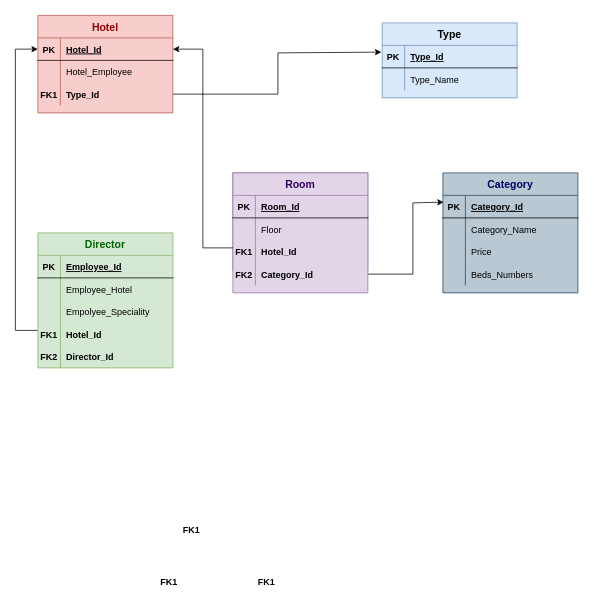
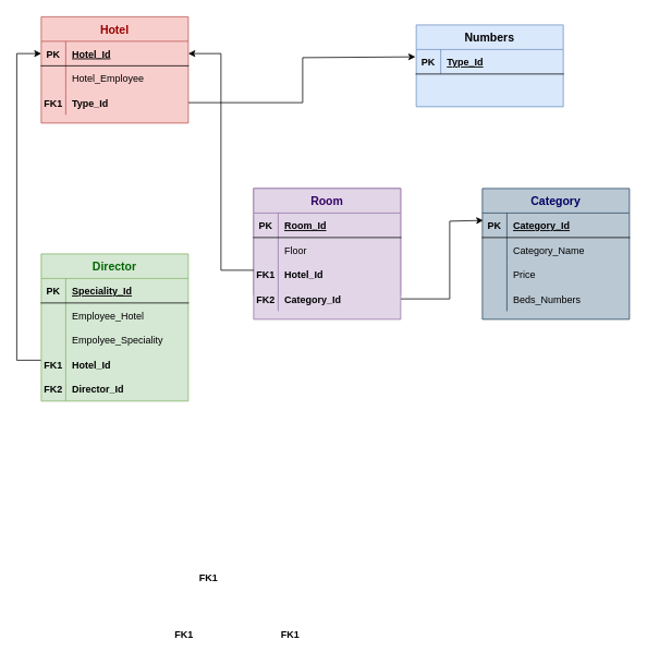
  <mxCell id="0" />
  <mxCell id="1" parent="0" />
  <mxCell id="2" style="edgeStyle=none;rounded=0;orthogonalLoop=1;jettySize=auto;html=1;exitX=1;exitY=0.5;exitDx=0;exitDy=0;" parent="1" edge="1" source="23"><mxGeometry relative="1" as="geometry"><mxPoint x="230" y="70" as="sourcePoint" /><mxPoint x="508" y="69" as="targetPoint" /><Array as="points"><mxPoint x="370" y="125" /><mxPoint x="370" y="70" /></Array></mxGeometry></mxCell>
  <mxCell id="3" style="edgeStyle=none;rounded=0;orthogonalLoop=1;jettySize=auto;html=1;entryX=0;entryY=0.5;entryDx=0;entryDy=0;" parent="1" edge="1" target="17"><mxGeometry relative="1" as="geometry"><mxPoint x="20" y="160" as="targetPoint" /><mxPoint x="50" y="440" as="sourcePoint" /><Array as="points"><mxPoint x="50" y="440" /><mxPoint x="20" y="440" /><mxPoint x="20" y="65" /></Array></mxGeometry></mxCell>
  <mxCell id="4" style="edgeStyle=none;rounded=0;orthogonalLoop=1;jettySize=auto;html=1;exitX=1;exitY=0.5;exitDx=0;exitDy=0;entryX=0.006;entryY=0.3;entryDx=0;entryDy=0;entryPerimeter=0;" edge="1" parent="1" source="38" target="62"><mxGeometry relative="1" as="geometry"><mxPoint x="490" y="280.02" as="sourcePoint" /><mxPoint x="580" y="280" as="targetPoint" /><Array as="points"><mxPoint x="550" y="365" /><mxPoint x="550" y="270" /></Array></mxGeometry></mxCell>
- <mxCell id="5" value="Type" style="shape=table;startSize=30;container=1;collapsible=1;childLayout=tableLayout;fixedRows=1;rowLines=0;fontStyle=1;align=center;resizeLast=1;swimlaneFillColor=#DAE8FC;fillColor=#dae8fc;fontSize=14;strokeColor=#6c8ebf;" vertex="1" parent="1"><mxGeometry x="509.04" y="30" width="180" height="100" as="geometry" /></mxCell>
+ <mxCell id="5" value="Numbers" style="shape=table;startSize=30;container=1;collapsible=1;childLayout=tableLayout;fixedRows=1;rowLines=0;fontStyle=1;align=center;resizeLast=1;swimlaneFillColor=#DAE8FC;fillColor=#dae8fc;fontSize=14;strokeColor=#6c8ebf;" vertex="1" parent="1"><mxGeometry x="509.04" y="30" width="180" height="100" as="geometry" /></mxCell>
  <mxCell id="6" value="" style="shape=partialRectangle;collapsible=0;dropTarget=0;pointerEvents=0;fillColor=none;top=0;left=0;bottom=1;right=0;points=[[0,0.5],[1,0.5]];portConstraint=eastwest;" vertex="1" parent="5"><mxGeometry y="30" width="180" height="30" as="geometry" /></mxCell>
  <mxCell id="7" value="PK" style="shape=partialRectangle;connectable=0;fillColor=none;top=0;left=0;bottom=0;right=0;fontStyle=1;overflow=hidden;" vertex="1" parent="6"><mxGeometry width="30" height="30" as="geometry" /></mxCell>
  <mxCell id="8" value="Type_Id" style="shape=partialRectangle;connectable=0;fillColor=none;top=0;left=0;bottom=0;right=0;align=left;spacingLeft=6;fontStyle=5;overflow=hidden;" vertex="1" parent="6"><mxGeometry x="30" width="150" height="30" as="geometry" /></mxCell>
  <mxCell id="9" value="" style="shape=partialRectangle;collapsible=0;dropTarget=0;pointerEvents=0;fillColor=none;top=0;left=0;bottom=0;right=0;points=[[0,0.5],[1,0.5]];portConstraint=eastwest;" vertex="1" parent="5"><mxGeometry y="60" width="180" height="30" as="geometry" /></mxCell>
  <mxCell id="10" value="" style="shape=partialRectangle;connectable=0;fillColor=none;top=0;left=0;bottom=0;right=0;editable=1;overflow=hidden;" vertex="1" parent="9"><mxGeometry width="30" height="30" as="geometry" /></mxCell>
- <mxCell id="11" value="Type_Name" style="shape=partialRectangle;connectable=0;fillColor=none;top=0;left=0;bottom=0;right=0;align=left;spacingLeft=6;overflow=hidden;" vertex="1" parent="9"><mxGeometry x="30" width="150" height="30" as="geometry" /></mxCell>
  <mxCell id="12" value="FK1" style="shape=partialRectangle;connectable=0;fillColor=none;top=0;left=0;bottom=0;right=0;fontStyle=1;overflow=hidden;" vertex="1" parent="1"><mxGeometry x="240" y="690" width="30" height="30" as="geometry" /></mxCell>
  <mxCell id="13" value="FK1" style="shape=partialRectangle;connectable=0;fillColor=none;top=0;left=0;bottom=0;right=0;fontStyle=1;overflow=hidden;" vertex="1" parent="1"><mxGeometry x="340" y="760" width="30" height="30" as="geometry" /></mxCell>
  <mxCell id="14" value="FK1" style="shape=partialRectangle;connectable=0;fillColor=none;top=0;left=0;bottom=0;right=0;fontStyle=1;overflow=hidden;" vertex="1" parent="1"><mxGeometry x="210" y="760" width="30" height="30" as="geometry" /></mxCell>
  <mxCell id="15" value="" style="group" vertex="1" connectable="0" parent="1"><mxGeometry x="50" y="20" width="180" height="130" as="geometry" /></mxCell>
  <mxCell id="16" value="Hotel" style="shape=table;startSize=30;container=1;collapsible=1;childLayout=tableLayout;fixedRows=1;rowLines=0;fontStyle=1;align=center;resizeLast=1;fillColor=#f8cecc;strokeColor=#b85450;swimlaneFillColor=#F8CECC;fontSize=14;fontColor=#990000;" vertex="1" parent="15"><mxGeometry width="180" height="130" as="geometry" /></mxCell>
  <mxCell id="17" value="" style="shape=partialRectangle;collapsible=0;dropTarget=0;pointerEvents=0;fillColor=none;top=0;left=0;bottom=1;right=0;points=[[0,0.5],[1,0.5]];portConstraint=eastwest;" vertex="1" parent="16"><mxGeometry y="30" width="180" height="30" as="geometry" /></mxCell>
  <mxCell id="18" value="PK" style="shape=partialRectangle;connectable=0;fillColor=none;top=0;left=0;bottom=0;right=0;fontStyle=1;overflow=hidden;" vertex="1" parent="17"><mxGeometry width="30" height="30" as="geometry" /></mxCell>
  <mxCell id="19" value="Hotel_Id" style="shape=partialRectangle;connectable=0;fillColor=none;top=0;left=0;bottom=0;right=0;align=left;spacingLeft=6;fontStyle=5;overflow=hidden;" vertex="1" parent="17"><mxGeometry x="30" width="150" height="30" as="geometry" /></mxCell>
  <mxCell id="20" value="" style="shape=partialRectangle;collapsible=0;dropTarget=0;pointerEvents=0;fillColor=none;top=0;left=0;bottom=0;right=0;points=[[0,0.5],[1,0.5]];portConstraint=eastwest;" vertex="1" parent="16"><mxGeometry y="60" width="180" height="30" as="geometry" /></mxCell>
  <mxCell id="21" value="" style="shape=partialRectangle;connectable=0;fillColor=none;top=0;left=0;bottom=0;right=0;editable=1;overflow=hidden;" vertex="1" parent="20"><mxGeometry width="30" height="30" as="geometry" /></mxCell>
  <mxCell id="22" value="Hotel_Employee" style="shape=partialRectangle;connectable=0;fillColor=none;top=0;left=0;bottom=0;right=0;align=left;spacingLeft=6;overflow=hidden;" vertex="1" parent="20"><mxGeometry x="30" width="150" height="30" as="geometry" /></mxCell>
  <mxCell id="23" value="" style="shape=partialRectangle;collapsible=0;dropTarget=0;pointerEvents=0;fillColor=none;top=0;left=0;bottom=0;right=0;points=[[0,0.5],[1,0.5]];portConstraint=eastwest;" vertex="1" parent="16"><mxGeometry y="90" width="180" height="30" as="geometry" /></mxCell>
  <mxCell id="24" value="" style="shape=partialRectangle;connectable=0;fillColor=none;top=0;left=0;bottom=0;right=0;editable=1;overflow=hidden;" vertex="1" parent="23"><mxGeometry width="30" height="30" as="geometry" /></mxCell>
  <mxCell id="25" value="Type_Id" style="shape=partialRectangle;connectable=0;fillColor=none;top=0;left=0;bottom=0;right=0;align=left;spacingLeft=6;overflow=hidden;fontStyle=1" vertex="1" parent="23"><mxGeometry x="30" width="150" height="30" as="geometry" /></mxCell>
  <mxCell id="26" value="FK1" style="shape=partialRectangle;connectable=0;fillColor=none;top=0;left=0;bottom=0;right=0;fontStyle=1;overflow=hidden;" vertex="1" parent="15"><mxGeometry y="90" width="30" height="30" as="geometry" /></mxCell>
  <mxCell id="27" value="" style="group;fillColor=#e1d5e7;strokeColor=#9673a6;" vertex="1" connectable="0" parent="1"><mxGeometry x="310" y="230" width="180" height="130" as="geometry" /></mxCell>
  <mxCell id="28" value="Room" style="shape=table;startSize=30;container=1;collapsible=1;childLayout=tableLayout;fixedRows=1;rowLines=0;fontStyle=1;align=center;resizeLast=1;fillColor=#e1d5e7;strokeColor=#9673a6;swimlaneFillColor=#E1D5E7;fontSize=14;fontColor=#330066;" vertex="1" parent="27"><mxGeometry width="180" height="160" as="geometry" /></mxCell>
  <mxCell id="29" value="" style="shape=partialRectangle;collapsible=0;dropTarget=0;pointerEvents=0;fillColor=none;top=0;left=0;bottom=1;right=0;points=[[0,0.5],[1,0.5]];portConstraint=eastwest;" vertex="1" parent="28"><mxGeometry y="30" width="180" height="30" as="geometry" /></mxCell>
  <mxCell id="30" value="PK" style="shape=partialRectangle;connectable=0;fillColor=none;top=0;left=0;bottom=0;right=0;fontStyle=1;overflow=hidden;" vertex="1" parent="29"><mxGeometry width="30" height="30" as="geometry" /></mxCell>
  <mxCell id="31" value="Room_Id" style="shape=partialRectangle;connectable=0;fillColor=none;top=0;left=0;bottom=0;right=0;align=left;spacingLeft=6;fontStyle=5;overflow=hidden;" vertex="1" parent="29"><mxGeometry x="30" width="150" height="30" as="geometry" /></mxCell>
  <mxCell id="32" value="" style="shape=partialRectangle;collapsible=0;dropTarget=0;pointerEvents=0;fillColor=none;top=0;left=0;bottom=0;right=0;points=[[0,0.5],[1,0.5]];portConstraint=eastwest;" vertex="1" parent="28"><mxGeometry y="60" width="180" height="30" as="geometry" /></mxCell>
  <mxCell id="33" value="" style="shape=partialRectangle;connectable=0;fillColor=none;top=0;left=0;bottom=0;right=0;editable=1;overflow=hidden;" vertex="1" parent="32"><mxGeometry width="30" height="30" as="geometry" /></mxCell>
  <mxCell id="34" value="Floor" style="shape=partialRectangle;connectable=0;fillColor=none;top=0;left=0;bottom=0;right=0;align=left;spacingLeft=6;overflow=hidden;" vertex="1" parent="32"><mxGeometry x="30" width="150" height="30" as="geometry" /></mxCell>
  <mxCell id="35" style="shape=partialRectangle;collapsible=0;dropTarget=0;pointerEvents=0;fillColor=none;top=0;left=0;bottom=0;right=0;points=[[0,0.5],[1,0.5]];portConstraint=eastwest;" vertex="1" parent="28"><mxGeometry y="90" width="180" height="30" as="geometry" /></mxCell>
  <mxCell id="36" style="shape=partialRectangle;connectable=0;fillColor=none;top=0;left=0;bottom=0;right=0;editable=1;overflow=hidden;" vertex="1" parent="35"><mxGeometry width="30" height="30" as="geometry" /></mxCell>
  <mxCell id="37" value="Hotel_Id" style="shape=partialRectangle;connectable=0;fillColor=none;top=0;left=0;bottom=0;right=0;align=left;spacingLeft=6;overflow=hidden;fontStyle=1" vertex="1" parent="35"><mxGeometry x="30" width="150" height="30" as="geometry" /></mxCell>
  <mxCell id="38" value="" style="shape=partialRectangle;collapsible=0;dropTarget=0;pointerEvents=0;fillColor=none;top=0;left=0;bottom=0;right=0;points=[[0,0.5],[1,0.5]];portConstraint=eastwest;" vertex="1" parent="28"><mxGeometry y="120" width="180" height="30" as="geometry" /></mxCell>
  <mxCell id="39" value="FK2" style="shape=partialRectangle;connectable=0;fillColor=none;top=0;left=0;bottom=0;right=0;editable=1;overflow=hidden;fontStyle=1" vertex="1" parent="38"><mxGeometry width="30" height="30" as="geometry" /></mxCell>
  <mxCell id="40" value="Category_Id" style="shape=partialRectangle;connectable=0;fillColor=none;top=0;left=0;bottom=0;right=0;align=left;spacingLeft=6;overflow=hidden;fontStyle=1" vertex="1" parent="38"><mxGeometry x="30" width="150" height="30" as="geometry" /></mxCell>
  <mxCell id="41" value="FK1" style="shape=partialRectangle;connectable=0;fillColor=none;top=0;left=0;bottom=0;right=0;fontStyle=1;overflow=hidden;" vertex="1" parent="27"><mxGeometry y="90" width="30" height="30" as="geometry" /></mxCell>
  <mxCell id="42" value="" style="group" vertex="1" connectable="0" parent="1"><mxGeometry x="50" y="310" width="180" height="180" as="geometry" /></mxCell>
  <mxCell id="43" value="Director" style="shape=table;startSize=30;container=1;collapsible=1;childLayout=tableLayout;fixedRows=1;rowLines=0;fontStyle=1;align=center;resizeLast=1;swimlaneFillColor=#D5E8D4;fillColor=#d5e8d4;fontSize=14;strokeColor=#82b366;fontColor=#006600;" vertex="1" parent="42"><mxGeometry width="180" height="180" as="geometry"><mxRectangle x="300" y="590" width="90" height="30" as="alternateBounds" /></mxGeometry></mxCell>
  <mxCell id="44" value="" style="shape=partialRectangle;collapsible=0;dropTarget=0;pointerEvents=0;fillColor=none;top=0;left=0;bottom=1;right=0;points=[[0,0.5],[1,0.5]];portConstraint=eastwest;" vertex="1" parent="43"><mxGeometry y="30" width="180" height="30" as="geometry" /></mxCell>
  <mxCell id="45" value="PK" style="shape=partialRectangle;connectable=0;fillColor=none;top=0;left=0;bottom=0;right=0;fontStyle=1;overflow=hidden;" vertex="1" parent="44"><mxGeometry width="30" height="30" as="geometry" /></mxCell>
- <mxCell id="46" value="Employee_Id" style="shape=partialRectangle;connectable=0;fillColor=none;top=0;left=0;bottom=0;right=0;align=left;spacingLeft=6;fontStyle=5;overflow=hidden;" vertex="1" parent="44"><mxGeometry x="30" width="150" height="30" as="geometry" /></mxCell>
+ <mxCell id="46" value="Speciality_Id" style="shape=partialRectangle;connectable=0;fillColor=none;top=0;left=0;bottom=0;right=0;align=left;spacingLeft=6;fontStyle=5;overflow=hidden;" vertex="1" parent="44"><mxGeometry x="30" width="150" height="30" as="geometry" /></mxCell>
  <mxCell id="47" value="" style="shape=partialRectangle;collapsible=0;dropTarget=0;pointerEvents=0;fillColor=none;top=0;left=0;bottom=0;right=0;points=[[0,0.5],[1,0.5]];portConstraint=eastwest;strokeColor=#97D077;" vertex="1" parent="43"><mxGeometry y="60" width="180" height="30" as="geometry" /></mxCell>
  <mxCell id="48" value="" style="shape=partialRectangle;connectable=0;fillColor=none;top=0;left=0;bottom=0;right=0;editable=1;overflow=hidden;" vertex="1" parent="47"><mxGeometry width="30" height="30" as="geometry" /></mxCell>
  <mxCell id="49" value="Employee_Hotel" style="shape=partialRectangle;connectable=0;fillColor=none;top=0;left=0;bottom=0;right=0;align=left;spacingLeft=6;overflow=hidden;" vertex="1" parent="47"><mxGeometry x="30" width="150" height="30" as="geometry" /></mxCell>
  <mxCell id="50" value="" style="shape=partialRectangle;collapsible=0;dropTarget=0;pointerEvents=0;fillColor=none;top=0;left=0;bottom=0;right=0;points=[[0,0.5],[1,0.5]];portConstraint=eastwest;" vertex="1" parent="43"><mxGeometry y="90" width="180" height="30" as="geometry" /></mxCell>
  <mxCell id="51" value="" style="shape=partialRectangle;connectable=0;fillColor=none;top=0;left=0;bottom=0;right=0;editable=1;overflow=hidden;" vertex="1" parent="50"><mxGeometry width="30" height="30" as="geometry" /></mxCell>
  <mxCell id="52" value="Empolyee_Speciality" style="shape=partialRectangle;connectable=0;fillColor=none;top=0;left=0;bottom=0;right=0;align=left;spacingLeft=6;overflow=hidden;" vertex="1" parent="50"><mxGeometry x="30" width="150" height="30" as="geometry" /></mxCell>
  <mxCell id="53" value="" style="shape=partialRectangle;collapsible=0;dropTarget=0;pointerEvents=0;fillColor=none;top=0;left=0;bottom=0;right=0;points=[[0,0.5],[1,0.5]];portConstraint=eastwest;" vertex="1" parent="43"><mxGeometry y="120" width="180" height="30" as="geometry" /></mxCell>
  <mxCell id="54" value="" style="shape=partialRectangle;connectable=0;fillColor=none;top=0;left=0;bottom=0;right=0;editable=1;overflow=hidden;" vertex="1" parent="53"><mxGeometry width="30" height="30" as="geometry" /></mxCell>
  <mxCell id="55" value="Hotel_Id" style="shape=partialRectangle;connectable=0;fillColor=none;top=0;left=0;bottom=0;right=0;align=left;spacingLeft=6;overflow=hidden;fontStyle=1" vertex="1" parent="53"><mxGeometry x="30" width="150" height="30" as="geometry" /></mxCell>
  <mxCell id="56" style="shape=partialRectangle;collapsible=0;dropTarget=0;pointerEvents=0;fillColor=none;top=0;left=0;bottom=0;right=0;points=[[0,0.5],[1,0.5]];portConstraint=eastwest;" vertex="1" parent="43"><mxGeometry y="150" width="180" height="30" as="geometry" /></mxCell>
  <mxCell id="57" style="shape=partialRectangle;connectable=0;fillColor=none;top=0;left=0;bottom=0;right=0;editable=1;overflow=hidden;" vertex="1" parent="56"><mxGeometry width="30" height="30" as="geometry" /></mxCell>
  <mxCell id="58" value="Director_Id" style="shape=partialRectangle;connectable=0;fillColor=none;top=0;left=0;bottom=0;right=0;align=left;spacingLeft=6;overflow=hidden;fontStyle=1" vertex="1" parent="56"><mxGeometry x="30" width="150" height="30" as="geometry" /></mxCell>
  <mxCell id="59" value="FK1" style="shape=partialRectangle;connectable=0;fillColor=none;top=0;left=0;bottom=0;right=0;fontStyle=1;overflow=hidden;" vertex="1" parent="42"><mxGeometry y="120" width="30" height="30" as="geometry" /></mxCell>
  <mxCell id="60" value="FK2" style="shape=partialRectangle;connectable=0;fillColor=none;top=0;left=0;bottom=0;right=0;fontStyle=1;overflow=hidden;" vertex="1" parent="42"><mxGeometry y="150" width="30" height="30" as="geometry" /></mxCell>
  <mxCell id="61" value="Category" style="shape=table;startSize=30;container=1;collapsible=1;childLayout=tableLayout;fixedRows=1;rowLines=0;fontStyle=1;align=center;resizeLast=1;fontSize=14;strokeColor=#23445d;fillColor=#bac8d3;swimlaneFillColor=#BAC8D3;fontColor=#000066;" vertex="1" parent="1"><mxGeometry x="590" y="230" width="180" height="160" as="geometry" /></mxCell>
  <mxCell id="62" value="" style="shape=partialRectangle;collapsible=0;dropTarget=0;pointerEvents=0;fillColor=none;top=0;left=0;bottom=1;right=0;points=[[0,0.5],[1,0.5]];portConstraint=eastwest;" vertex="1" parent="61"><mxGeometry y="30" width="180" height="30" as="geometry" /></mxCell>
  <mxCell id="63" value="PK" style="shape=partialRectangle;connectable=0;fillColor=none;top=0;left=0;bottom=0;right=0;fontStyle=1;overflow=hidden;" vertex="1" parent="62"><mxGeometry width="30" height="30" as="geometry" /></mxCell>
  <mxCell id="64" value="Category_Id" style="shape=partialRectangle;connectable=0;fillColor=none;top=0;left=0;bottom=0;right=0;align=left;spacingLeft=6;fontStyle=5;overflow=hidden;" vertex="1" parent="62"><mxGeometry x="30" width="150" height="30" as="geometry" /></mxCell>
  <mxCell id="65" value="" style="shape=partialRectangle;collapsible=0;dropTarget=0;pointerEvents=0;fillColor=none;top=0;left=0;bottom=0;right=0;points=[[0,0.5],[1,0.5]];portConstraint=eastwest;" vertex="1" parent="61"><mxGeometry y="60" width="180" height="30" as="geometry" /></mxCell>
  <mxCell id="66" value="" style="shape=partialRectangle;connectable=0;fillColor=none;top=0;left=0;bottom=0;right=0;editable=1;overflow=hidden;" vertex="1" parent="65"><mxGeometry width="30" height="30" as="geometry" /></mxCell>
  <mxCell id="67" value="Category_Name" style="shape=partialRectangle;connectable=0;fillColor=none;top=0;left=0;bottom=0;right=0;align=left;spacingLeft=6;overflow=hidden;" vertex="1" parent="65"><mxGeometry x="30" width="150" height="30" as="geometry" /></mxCell>
  <mxCell id="68" value="" style="shape=partialRectangle;collapsible=0;dropTarget=0;pointerEvents=0;fillColor=none;top=0;left=0;bottom=0;right=0;points=[[0,0.5],[1,0.5]];portConstraint=eastwest;" vertex="1" parent="61"><mxGeometry y="90" width="180" height="30" as="geometry" /></mxCell>
  <mxCell id="69" value="" style="shape=partialRectangle;connectable=0;fillColor=none;top=0;left=0;bottom=0;right=0;editable=1;overflow=hidden;" vertex="1" parent="68"><mxGeometry width="30" height="30" as="geometry" /></mxCell>
  <mxCell id="70" value="Price" style="shape=partialRectangle;connectable=0;fillColor=none;top=0;left=0;bottom=0;right=0;align=left;spacingLeft=6;overflow=hidden;" vertex="1" parent="68"><mxGeometry x="30" width="150" height="30" as="geometry" /></mxCell>
  <mxCell id="71" value="" style="shape=partialRectangle;collapsible=0;dropTarget=0;pointerEvents=0;fillColor=none;top=0;left=0;bottom=0;right=0;points=[[0,0.5],[1,0.5]];portConstraint=eastwest;" vertex="1" parent="61"><mxGeometry y="120" width="180" height="30" as="geometry" /></mxCell>
  <mxCell id="72" value="" style="shape=partialRectangle;connectable=0;fillColor=none;top=0;left=0;bottom=0;right=0;editable=1;overflow=hidden;" vertex="1" parent="71"><mxGeometry width="30" height="30" as="geometry" /></mxCell>
  <mxCell id="73" value="Beds_Numbers" style="shape=partialRectangle;connectable=0;fillColor=none;top=0;left=0;bottom=0;right=0;align=left;spacingLeft=6;overflow=hidden;" vertex="1" parent="71"><mxGeometry x="30" width="150" height="30" as="geometry" /></mxCell>
  <mxCell id="74" style="edgeStyle=none;rounded=0;orthogonalLoop=1;jettySize=auto;html=1;entryX=1;entryY=0.5;entryDx=0;entryDy=0;" edge="1" parent="1" target="17"><mxGeometry relative="1" as="geometry"><mxPoint x="270" y="100" as="targetPoint" /><mxPoint x="310" y="330" as="sourcePoint" /><Array as="points"><mxPoint x="310" y="330" /><mxPoint x="270" y="330" /><mxPoint x="270" y="65" /></Array></mxGeometry></mxCell>
